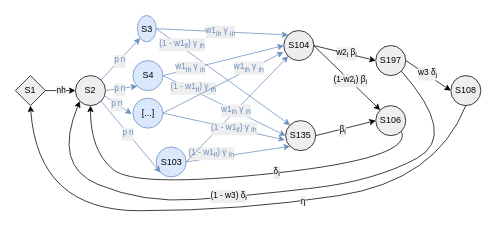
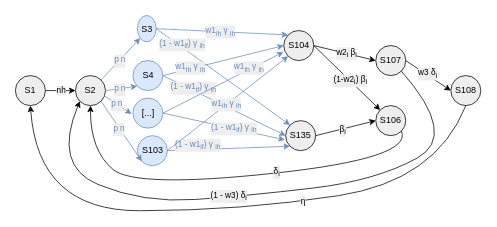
  <mxCell id="0" />
  <mxCell id="1" parent="0" />
- <mxCell id="2" value="S1" style="rhombus;whiteSpace=wrap;html=1;aspect=fixed;strokeColor=#000000;fillColor=#EEEEEE;labelBackgroundColor=#EEEEEE;" vertex="1" parent="1"><mxGeometry x="20" y="100" width="40" height="40" as="geometry" /></mxCell>
+ <mxCell id="2" value="S1" style="ellipse;whiteSpace=wrap;html=1;aspect=fixed;strokeColor=#000000;fillColor=#EEEEEE;labelBackgroundColor=#EEEEEE;" vertex="1" parent="1"><mxGeometry x="20" y="100" width="40" height="40" as="geometry" /></mxCell>
  <mxCell id="3" value="S2" style="ellipse;whiteSpace=wrap;html=1;aspect=fixed;strokeColor=#000000;fillColor=#EEEEEE;labelBackgroundColor=#EEEEEE;" vertex="1" parent="1"><mxGeometry x="100" y="100" width="40" height="40" as="geometry" /></mxCell>
  <mxCell id="4" value="&lt;font&gt;S3&lt;/font&gt;" style="ellipse;whiteSpace=wrap;html=1;aspect=fixed;strokeColor=#6c8ebf;fillColor=#dae8fc;" vertex="1" parent="1"><mxGeometry x="182.5" y="20" width="25" height="35" as="geometry" /></mxCell>
  <mxCell id="5" value="S104" style="ellipse;whiteSpace=wrap;html=1;aspect=fixed;strokeColor=#000000;fillColor=#EEEEEE;" vertex="1" parent="1"><mxGeometry x="377.5" y="40" width="40" height="40" as="geometry" /></mxCell>
  <mxCell id="6" value="S135" style="ellipse;whiteSpace=wrap;html=1;aspect=fixed;strokeColor=#000000;fillColor=#EEEEEE;labelBackgroundColor=#EEEEEE;" vertex="1" parent="1"><mxGeometry x="380" y="160" width="40" height="40" as="geometry" /></mxCell>
- <mxCell id="7" value="S197" style="ellipse;whiteSpace=wrap;html=1;aspect=fixed;strokeColor=#000000;fillColor=#EEEEEE;" vertex="1" parent="1"><mxGeometry x="500" y="60" width="40" height="40" as="geometry" /></mxCell>
+ <mxCell id="7" value="S107" style="ellipse;whiteSpace=wrap;html=1;aspect=fixed;strokeColor=#000000;fillColor=#EEEEEE;" vertex="1" parent="1"><mxGeometry x="500" y="60" width="40" height="40" as="geometry" /></mxCell>
  <mxCell id="8" value="S106" style="ellipse;whiteSpace=wrap;html=1;aspect=fixed;strokeColor=#000000;fillColor=#EEEEEE;labelBackgroundColor=#EEEEEE;" vertex="1" parent="1"><mxGeometry x="500" y="140" width="40" height="40" as="geometry" /></mxCell>
  <mxCell id="9" value="S108" style="ellipse;whiteSpace=wrap;html=1;aspect=fixed;strokeColor=#000000;fillColor=#EEEEEE;labelBackgroundColor=#EEEEEE;" vertex="1" parent="1"><mxGeometry x="600" y="100" width="40" height="40" as="geometry" /></mxCell>
  <mxCell id="10" value="" style="endArrow=classic;html=1;rounded=0;exitX=1;exitY=0.5;exitDx=0;exitDy=0;entryX=0;entryY=0.5;entryDx=0;entryDy=0;labelBackgroundColor=#EEEEEE;" edge="1" parent="1" source="2" target="3"><mxGeometry width="50" height="50" relative="1" as="geometry"><mxPoint x="340" y="140" as="sourcePoint" /><mxPoint x="390" y="90" as="targetPoint" /></mxGeometry></mxCell>
  <mxCell id="11" value="nh" style="edgeLabel;html=1;align=center;verticalAlign=middle;resizable=0;points=[];labelBackgroundColor=#EEEEEE;" vertex="1" connectable="0" parent="10"><mxGeometry x="-0.002" y="1" relative="1" as="geometry"><mxPoint as="offset" /></mxGeometry></mxCell>
  <mxCell id="12" value="" style="endArrow=classic;html=1;rounded=0;exitX=1;exitY=0;exitDx=0;exitDy=0;entryX=0;entryY=1;entryDx=0;entryDy=0;fillColor=#dae8fc;strokeColor=#6c8ebf;labelBackgroundColor=#EEEEEE;" edge="1" parent="1" source="3" target="4"><mxGeometry width="50" height="50" relative="1" as="geometry"><mxPoint x="30" y="130" as="sourcePoint" /><mxPoint x="110" y="130" as="targetPoint" /></mxGeometry></mxCell>
  <mxCell id="13" value="&lt;font&gt;p&lt;sub style=&quot;&quot;&gt;&amp;nbsp;&lt;/sub&gt;n&lt;/font&gt;" style="edgeLabel;html=1;align=center;verticalAlign=middle;resizable=0;points=[];labelBackgroundColor=#EEEEEE;fontColor=#6A8CBD;" vertex="1" connectable="0" parent="12"><mxGeometry x="-0.089" y="-1" relative="1" as="geometry"><mxPoint as="offset" /></mxGeometry></mxCell>
  <mxCell id="14" value="" style="endArrow=classic;html=1;rounded=0;exitX=1;exitY=0.5;exitDx=0;exitDy=0;entryX=0;entryY=0;entryDx=0;entryDy=0;fillColor=#dae8fc;strokeColor=#6c8ebf;labelBackgroundColor=#EEEEEE;" edge="1" parent="1" source="4" target="6"><mxGeometry width="50" height="50" relative="1" as="geometry"><mxPoint x="273" y="90" as="sourcePoint" /><mxPoint x="390" y="170" as="targetPoint" /></mxGeometry></mxCell>
  <mxCell id="15" value="&lt;span style=&quot;&quot;&gt;&lt;span style=&quot;&quot;&gt;(1 - w1&lt;/span&gt;&lt;sub style=&quot;&quot;&gt;if&lt;/sub&gt;&lt;span style=&quot;&quot;&gt;) γ&lt;/span&gt;&lt;span style=&quot;&quot;&gt;&amp;nbsp;&lt;/span&gt;&lt;sub style=&quot;&quot;&gt;ih&lt;/sub&gt;&lt;/span&gt;" style="edgeLabel;html=1;align=center;verticalAlign=middle;resizable=0;points=[];labelBackgroundColor=#EEEEEE;fontColor=#6A8CBD;" vertex="1" connectable="0" parent="14"><mxGeometry x="-0.424" relative="1" as="geometry"><mxPoint x="-17" y="-16" as="offset" /></mxGeometry></mxCell>
  <mxCell id="16" value="" style="endArrow=classic;html=1;rounded=0;exitX=1;exitY=0.5;exitDx=0;exitDy=0;entryX=0;entryY=0;entryDx=0;entryDy=0;fillColor=#dae8fc;strokeColor=#6c8ebf;labelBackgroundColor=#EEEEEE;" edge="1" parent="1" source="4" target="5"><mxGeometry width="50" height="50" relative="1" as="geometry"><mxPoint x="233" y="10" as="sourcePoint" /><mxPoint x="396" y="156" as="targetPoint" /></mxGeometry></mxCell>
  <mxCell id="17" value="&lt;span style=&quot;&quot;&gt;&lt;span style=&quot;&quot;&gt;w1&lt;/span&gt;&lt;sub style=&quot;&quot;&gt;ih&lt;/sub&gt;&lt;span style=&quot;&quot;&gt;&amp;nbsp;γ&lt;/span&gt;&lt;span style=&quot;&quot;&gt;&amp;nbsp;&lt;/span&gt;&lt;sub style=&quot;&quot;&gt;ih&lt;/sub&gt;&lt;/span&gt;" style="edgeLabel;html=1;align=center;verticalAlign=middle;resizable=0;points=[];labelBackgroundColor=#EEEEEE;fontColor=#6A8CBD;" vertex="1" connectable="0" parent="16"><mxGeometry x="-0.033" relative="1" as="geometry"><mxPoint as="offset" /></mxGeometry></mxCell>
  <mxCell id="18" value="" style="endArrow=classic;html=1;rounded=0;exitX=1;exitY=0.5;exitDx=0;exitDy=0;entryX=0;entryY=0.5;entryDx=0;entryDy=0;labelBackgroundColor=#EEEEEE;" edge="1" parent="1" source="6" target="8"><mxGeometry width="50" height="50" relative="1" as="geometry"><mxPoint x="440" y="239.6" as="sourcePoint" /><mxPoint x="557" y="239.6" as="targetPoint" /></mxGeometry></mxCell>
  <mxCell id="19" value="&lt;span style=&quot;&quot;&gt;β&lt;/span&gt;&lt;sub&gt;i&lt;/sub&gt;" style="edgeLabel;html=1;align=center;verticalAlign=middle;resizable=0;points=[];labelBackgroundColor=#EEEEEE;" vertex="1" connectable="0" parent="18"><mxGeometry x="-0.132" y="-1" relative="1" as="geometry"><mxPoint as="offset" /></mxGeometry></mxCell>
  <mxCell id="20" value="" style="endArrow=classic;html=1;rounded=0;exitX=1;exitY=0.5;exitDx=0;exitDy=0;entryX=0;entryY=0.5;entryDx=0;entryDy=0;labelBackgroundColor=#EEEEEE;" edge="1" parent="1" source="5" target="7"><mxGeometry width="50" height="50" relative="1" as="geometry"><mxPoint x="420" y="79.6" as="sourcePoint" /><mxPoint x="500" y="79.6" as="targetPoint" /></mxGeometry></mxCell>
  <mxCell id="21" value="&lt;span style=&quot;&quot;&gt;w2&lt;/span&gt;&lt;sub&gt;i&lt;/sub&gt;&lt;span style=&quot;&quot;&gt;&amp;nbsp;β&lt;/span&gt;&lt;sub&gt;i&lt;/sub&gt;&lt;span style=&quot;color: rgba(0, 0, 0, 0); font-family: monospace; font-size: 0px; text-align: start;&quot;&gt;%3CmxGraphModel%3E%3Croot%3E%3CmxCell%20id%3D%220%22%2F%3E%3CmxCell%20id%3D%221%22%20parent%3D%220%22%2F%3E%3CmxCell%20id%3D%222%22%20value%3D%22%22%20style%3D%22endArrow%3Dclassic%3Bhtml%3D1%3Brounded%3D0%3BexitX%3D0.544%3BexitY%3D0.995%3BexitDx%3D0%3BexitDy%3D0%3BexitPerimeter%3D0%3BentryX%3D0.498%3BentryY%3D0.043%3BentryDx%3D0%3BentryDy%3D0%3BentryPerimeter%3D0%3B%22%20edge%3D%221%22%20parent%3D%221%22%3E%3CmxGeometry%20width%3D%2250%22%20height%3D%2250%22%20relative%3D%221%22%20as%3D%22geometry%22%3E%3CmxPoint%20x%3D%22521%22%20y%3D%22480%22%20as%3D%22sourcePoint%22%2F%3E%3CmxPoint%20x%3D%22480%22%20y%3D%22571%22%20as%3D%22targetPoint%22%2F%3E%3C%2FmxGeometry%3E%3C%2FmxCell%3E%3CmxCell%20id%3D%223%22%20value%3D%22(pv%2C%26amp%3Bnbsp%3B%CE%B2%26lt%3Bsub%20style%3D%26quot%3B%26quot%3B%26gt%3Bi%26lt%3B%2Fsub%26gt%3B)%22%20style%3D%22edgeLabel%3Bhtml%3D1%3Balign%3Dcenter%3BverticalAlign%3Dmiddle%3Bresizable%3D0%3Bpoints%3D%5B%5D%3B%22%20vertex%3D%221%22%20connectable%3D%220%22%20parent%3D%222%22%3E%3CmxGeometry%20x%3D%22-0.006%22%20y%3D%22-1%22%20relative%3D%221%22%20as%3D%22geometry%22%3E%3CmxPoint%20x%3D%221%22%20y%3D%226%22%20as%3D%22offset%22%2F%3E%3C%2FmxGeometry%3E%3C%2FmxCell%3E%3C%2Froot%3E%3C%2FmxGraphModel%3E&lt;/span&gt;" style="edgeLabel;html=1;align=center;verticalAlign=middle;resizable=0;points=[];labelBackgroundColor=#EEEEEE;" vertex="1" connectable="0" parent="20"><mxGeometry x="0.042" relative="1" as="geometry"><mxPoint as="offset" /></mxGeometry></mxCell>
  <mxCell id="22" value="" style="endArrow=classic;html=1;rounded=0;exitX=1;exitY=0.5;exitDx=0;exitDy=0;entryX=0;entryY=0;entryDx=0;entryDy=0;labelBackgroundColor=#EEEEEE;" edge="1" parent="1" source="5" target="8"><mxGeometry width="50" height="50" relative="1" as="geometry"><mxPoint x="430" y="90" as="sourcePoint" /><mxPoint x="510" y="90" as="targetPoint" /></mxGeometry></mxCell>
  <mxCell id="23" value="&lt;span style=&quot;&quot;&gt;(1-w2&lt;/span&gt;&lt;sub&gt;i&lt;/sub&gt;&lt;span style=&quot;&quot;&gt;) β&lt;/span&gt;&lt;sub&gt;i&lt;/sub&gt;&lt;span style=&quot;color: rgba(0, 0, 0, 0); font-family: monospace; font-size: 0px; text-align: start;&quot;&gt;%3CmxGraphModel%3E%3Croot%3E%3CmxCell%20id%3D%220%22%2F%3E%3CmxCell%20id%3D%221%22%20parent%3D%220%22%2F%3E%3CmxCell%20id%3D%222%22%20value%3D%22%22%20style%3D%22endArrow%3Dclassic%3Bhtml%3D1%3Brounded%3D0%3BexitX%3D0.544%3BexitY%3D0.995%3BexitDx%3D0%3BexitDy%3D0%3BexitPerimeter%3D0%3BentryX%3D0.498%3BentryY%3D0.043%3BentryDx%3D0%3BentryDy%3D0%3BentryPerimeter%3D0%3B%22%20edge%3D%221%22%20parent%3D%221%22%3E%3CmxGeometry%20width%3D%2250%22%20height%3D%2250%22%20relative%3D%221%22%20as%3D%22geometry%22%3E%3CmxPoint%20x%3D%22521%22%20y%3D%22480%22%20as%3D%22sourcePoint%22%2F%3E%3CmxPoint%20x%3D%22480%22%20y%3D%22571%22%20as%3D%22targetPoint%22%2F%3E%3C%2FmxGeometry%3E%3C%2FmxCell%3E%3CmxCell%20id%3D%223%22%20value%3D%22(pv%2C%26amp%3Bnbsp%3B%CE%B2%26lt%3Bsub%20style%3D%26quot%3B%26quot%3B%26gt%3Bi%26lt%3B%2Fsub%26gt%3B)%22%20style%3D%22edgeLabel%3Bhtml%3D1%3Balign%3Dcenter%3BverticalAlign%3Dmiddle%3Bresizable%3D0%3Bpoints%3D%5B%5D%3B%22%20vertex%3D%221%22%20connectable%3D%220%22%20parent%3D%222%22%3E%3CmxGeometry%20x%3D%22-0.006%22%20y%3D%22-1%22%20relative%3D%221%22%20as%3D%22geometry%22%3E%3CmxPoint%20x%3D%221%22%20y%3D%226%22%20as%3D%22offset%22%2F%3E%3C%2FmxGeometry%3E%3C%2FmxCell%3E%3C%2Froot%3E%3C%2FmxGraphModel%&lt;/span&gt;" style="edgeLabel;html=1;align=center;verticalAlign=middle;resizable=0;points=[];labelBackgroundColor=#EEEEEE;" vertex="1" connectable="0" parent="22"><mxGeometry x="0.095" relative="1" as="geometry"><mxPoint as="offset" /></mxGeometry></mxCell>
  <mxCell id="24" value="" style="endArrow=classic;html=1;rounded=0;exitX=1;exitY=0.5;exitDx=0;exitDy=0;entryX=0;entryY=0.5;entryDx=0;entryDy=0;labelBackgroundColor=#EEEEEE;" edge="1" parent="1" source="7" target="9"><mxGeometry width="50" height="50" relative="1" as="geometry"><mxPoint x="430" y="90" as="sourcePoint" /><mxPoint x="516" y="156" as="targetPoint" /></mxGeometry></mxCell>
  <mxCell id="25" value="&lt;span style=&quot;&quot;&gt;w3&amp;nbsp;δ&lt;sub&gt;i&lt;/sub&gt;&lt;/span&gt;" style="edgeLabel;html=1;align=center;verticalAlign=middle;resizable=0;points=[];labelBackgroundColor=#EEEEEE;" vertex="1" connectable="0" parent="24"><mxGeometry x="-0.089" y="1" relative="1" as="geometry"><mxPoint as="offset" /></mxGeometry></mxCell>
  <mxCell id="26" value="" style="curved=1;endArrow=classic;html=1;rounded=0;entryX=0.5;entryY=1;entryDx=0;entryDy=0;exitX=0.5;exitY=1;exitDx=0;exitDy=0;labelBackgroundColor=#EEEEEE;" edge="1" parent="1" source="9" target="2"><mxGeometry width="50" height="50" relative="1" as="geometry"><mxPoint x="340" y="287" as="sourcePoint" /><mxPoint x="50" y="170" as="targetPoint" /><Array as="points"><mxPoint x="580" y="240" /><mxPoint x="320" y="280" /><mxPoint x="50" y="280" /></Array></mxGeometry></mxCell>
  <mxCell id="27" value="&lt;span style=&quot;&quot;&gt;η&lt;/span&gt;" style="edgeLabel;html=1;align=center;verticalAlign=middle;resizable=0;points=[];labelBackgroundColor=#EEEEEE;" vertex="1" connectable="0" parent="26"><mxGeometry x="-0.266" y="-1" relative="1" as="geometry"><mxPoint as="offset" /></mxGeometry></mxCell>
  <mxCell id="28" value="" style="curved=1;endArrow=classic;html=1;rounded=0;entryX=0;entryY=1;entryDx=0;entryDy=0;exitX=1;exitY=1;exitDx=0;exitDy=0;labelBackgroundColor=#EEEEEE;" edge="1" parent="1" source="7" target="3"><mxGeometry width="50" height="50" relative="1" as="geometry"><mxPoint x="650" y="150" as="sourcePoint" /><mxPoint x="10" y="150" as="targetPoint" /><Array as="points"><mxPoint x="610" y="180" /><mxPoint x="500" y="240" /><mxPoint x="330" y="260" /><mxPoint x="190" y="270" /><mxPoint x="70" y="220" /></Array></mxGeometry></mxCell>
  <mxCell id="29" value="&lt;span style=&quot;&quot;&gt;(1 - w3) δ&lt;/span&gt;&lt;sub&gt;i&lt;/sub&gt;" style="edgeLabel;html=1;align=center;verticalAlign=middle;resizable=0;points=[];labelBackgroundColor=#EEEEEE;" vertex="1" connectable="0" parent="28"><mxGeometry x="0.131" y="-1" relative="1" as="geometry"><mxPoint as="offset" /></mxGeometry></mxCell>
  <mxCell id="30" value="" style="curved=1;endArrow=classic;html=1;rounded=0;entryX=0.5;entryY=1;entryDx=0;entryDy=0;exitX=1;exitY=1;exitDx=0;exitDy=0;labelBackgroundColor=#EEEEEE;" edge="1" parent="1" source="8" target="3"><mxGeometry width="50" height="50" relative="1" as="geometry"><mxPoint x="544" y="104" as="sourcePoint" /><mxPoint x="130" y="150" as="targetPoint" /><Array as="points"><mxPoint x="550" y="210" /><mxPoint x="180" y="250" /><mxPoint x="120" y="200" /></Array></mxGeometry></mxCell>
  <mxCell id="31" value="&lt;span style=&quot;&quot;&gt;δ&lt;/span&gt;&lt;sub&gt;i&lt;/sub&gt;" style="edgeLabel;html=1;align=center;verticalAlign=middle;resizable=0;points=[];labelBackgroundColor=#EEEEEE;" vertex="1" connectable="0" parent="30"><mxGeometry x="-0.187" y="-1" relative="1" as="geometry"><mxPoint as="offset" /></mxGeometry></mxCell>
  <mxCell id="32" value="&lt;font&gt;S4&lt;/font&gt;" style="ellipse;whiteSpace=wrap;html=1;aspect=fixed;strokeColor=#6c8ebf;fillColor=#dae8fc;" vertex="1" parent="1"><mxGeometry x="176.5" y="80" width="40" height="40" as="geometry" /></mxCell>
  <mxCell id="33" value="" style="endArrow=classic;html=1;rounded=0;exitX=1;exitY=0.5;exitDx=0;exitDy=0;entryX=0;entryY=1;entryDx=0;entryDy=0;fillColor=#dae8fc;strokeColor=#6c8ebf;labelBackgroundColor=#EEEEEE;" edge="1" parent="1" target="32" source="3"><mxGeometry width="50" height="50" relative="1" as="geometry"><mxPoint x="128" y="166" as="sourcePoint" /><mxPoint x="104" y="190" as="targetPoint" /></mxGeometry></mxCell>
  <mxCell id="34" value="&lt;font&gt;p&lt;sub style=&quot;&quot;&gt;&amp;nbsp;&lt;/sub&gt;n&lt;/font&gt;" style="edgeLabel;html=1;align=center;verticalAlign=middle;resizable=0;points=[];labelBackgroundColor=#EEEEEE;fontColor=#6A8CBD;" vertex="1" connectable="0" parent="33"><mxGeometry x="-0.089" y="-1" relative="1" as="geometry"><mxPoint as="offset" /></mxGeometry></mxCell>
  <mxCell id="35" value="" style="endArrow=classic;html=1;rounded=0;exitX=1;exitY=0.5;exitDx=0;exitDy=0;fillColor=#dae8fc;strokeColor=#6c8ebf;labelBackgroundColor=#EEEEEE;entryX=0;entryY=0.5;entryDx=0;entryDy=0;" edge="1" parent="1" source="32" target="6"><mxGeometry width="50" height="50" relative="1" as="geometry"><mxPoint x="267" y="150" as="sourcePoint" /><mxPoint x="380" y="226" as="targetPoint" /></mxGeometry></mxCell>
  <mxCell id="36" value="&lt;span style=&quot;&quot;&gt;&lt;span style=&quot;&quot;&gt;(1 - w1&lt;/span&gt;&lt;sub style=&quot;&quot;&gt;if&lt;/sub&gt;&lt;span style=&quot;&quot;&gt;) γ&lt;/span&gt;&lt;span style=&quot;&quot;&gt;&amp;nbsp;&lt;/span&gt;&lt;sub style=&quot;&quot;&gt;ih&lt;/sub&gt;&lt;/span&gt;" style="edgeLabel;html=1;align=center;verticalAlign=middle;resizable=0;points=[];labelBackgroundColor=#EEEEEE;fontColor=#6A8CBD;" vertex="1" connectable="0" parent="35"><mxGeometry x="-0.424" relative="1" as="geometry"><mxPoint x="-7" y="-6" as="offset" /></mxGeometry></mxCell>
  <mxCell id="37" value="" style="endArrow=classic;html=1;rounded=0;exitX=1;exitY=0.5;exitDx=0;exitDy=0;entryX=0;entryY=0.5;entryDx=0;entryDy=0;fillColor=#dae8fc;strokeColor=#6c8ebf;labelBackgroundColor=#EEEEEE;" edge="1" parent="1" source="32" target="5"><mxGeometry width="50" height="50" relative="1" as="geometry"><mxPoint x="227" y="70" as="sourcePoint" /><mxPoint x="377" y="106" as="targetPoint" /></mxGeometry></mxCell>
  <mxCell id="38" value="&lt;span style=&quot;&quot;&gt;&lt;span style=&quot;&quot;&gt;w1&lt;/span&gt;&lt;sub style=&quot;&quot;&gt;ih&lt;/sub&gt;&lt;span style=&quot;&quot;&gt;&amp;nbsp;γ&lt;/span&gt;&lt;span style=&quot;&quot;&gt;&amp;nbsp;&lt;/span&gt;&lt;sub style=&quot;&quot;&gt;ih&lt;/sub&gt;&lt;/span&gt;" style="edgeLabel;html=1;align=center;verticalAlign=middle;resizable=0;points=[];labelBackgroundColor=#EEEEEE;fontColor=#6A8CBD;" vertex="1" connectable="0" parent="37"><mxGeometry x="-0.033" relative="1" as="geometry"><mxPoint x="-42" y="9" as="offset" /></mxGeometry></mxCell>
- <mxCell id="39" value="&lt;font&gt;S103&lt;/font&gt;" style="ellipse;whiteSpace=wrap;html=1;aspect=fixed;strokeColor=#6c8ebf;fillColor=#dae8fc;" vertex="1" parent="1"><mxGeometry x="207.5" y="195" width="40" height="40" as="geometry" /></mxCell>
+ <mxCell id="39" value="&lt;font&gt;S103&lt;/font&gt;" style="ellipse;whiteSpace=wrap;html=1;aspect=fixed;strokeColor=#6c8ebf;fillColor=#dae8fc;" vertex="1" parent="1"><mxGeometry x="182.5" y="180" width="40" height="40" as="geometry" /></mxCell>
  <mxCell id="40" value="" style="endArrow=classic;html=1;rounded=0;exitX=1;exitY=1;exitDx=0;exitDy=0;entryX=0;entryY=1;entryDx=0;entryDy=0;fillColor=#dae8fc;strokeColor=#6c8ebf;labelBackgroundColor=#EEEEEE;" edge="1" parent="1" target="39" source="3"><mxGeometry width="50" height="50" relative="1" as="geometry"><mxPoint x="134" y="266" as="sourcePoint" /><mxPoint x="110" y="290" as="targetPoint" /></mxGeometry></mxCell>
  <mxCell id="41" value="&lt;font&gt;p&lt;sub style=&quot;&quot;&gt;&amp;nbsp;&lt;/sub&gt;n&lt;/font&gt;" style="edgeLabel;html=1;align=center;verticalAlign=middle;resizable=0;points=[];labelBackgroundColor=#EEEEEE;fontColor=#6A8CBD;" vertex="1" connectable="0" parent="40"><mxGeometry x="-0.089" y="-1" relative="1" as="geometry"><mxPoint as="offset" /></mxGeometry></mxCell>
  <mxCell id="42" value="" style="endArrow=classic;html=1;rounded=0;exitX=1;exitY=0.5;exitDx=0;exitDy=0;entryX=0;entryY=1;entryDx=0;entryDy=0;fillColor=#dae8fc;strokeColor=#6c8ebf;labelBackgroundColor=#EEEEEE;" edge="1" parent="1" source="39" target="6"><mxGeometry width="50" height="50" relative="1" as="geometry"><mxPoint x="273" y="250" as="sourcePoint" /><mxPoint x="386" y="326" as="targetPoint" /></mxGeometry></mxCell>
  <mxCell id="43" value="&lt;span style=&quot;&quot;&gt;&lt;span style=&quot;&quot;&gt;(1 - w1&lt;/span&gt;&lt;sub style=&quot;&quot;&gt;if&lt;/sub&gt;&lt;span style=&quot;&quot;&gt;) γ&lt;/span&gt;&lt;span style=&quot;&quot;&gt;&amp;nbsp;&lt;/span&gt;&lt;sub style=&quot;&quot;&gt;ih&lt;/sub&gt;&lt;/span&gt;" style="edgeLabel;html=1;align=center;verticalAlign=middle;resizable=0;points=[];labelBackgroundColor=#EEEEEE;fontColor=#6A8CBD;" vertex="1" connectable="0" parent="42"><mxGeometry x="-0.424" relative="1" as="geometry"><mxPoint x="-7" y="-6" as="offset" /></mxGeometry></mxCell>
  <mxCell id="44" value="" style="endArrow=classic;html=1;rounded=0;exitX=1;exitY=0.5;exitDx=0;exitDy=0;entryX=0;entryY=1;entryDx=0;entryDy=0;fillColor=#dae8fc;strokeColor=#6c8ebf;labelBackgroundColor=#EEEEEE;" edge="1" parent="1" source="39" target="5"><mxGeometry width="50" height="50" relative="1" as="geometry"><mxPoint x="233" y="170" as="sourcePoint" /><mxPoint x="383" y="206" as="targetPoint" /></mxGeometry></mxCell>
  <mxCell id="45" value="&lt;span style=&quot;&quot;&gt;&lt;span style=&quot;&quot;&gt;w1&lt;/span&gt;&lt;sub style=&quot;&quot;&gt;ih&lt;/sub&gt;&lt;span style=&quot;&quot;&gt;&amp;nbsp;γ&lt;/span&gt;&lt;span style=&quot;&quot;&gt;&amp;nbsp;&lt;/span&gt;&lt;sub style=&quot;&quot;&gt;ih&lt;/sub&gt;&lt;/span&gt;" style="edgeLabel;html=1;align=center;verticalAlign=middle;resizable=0;points=[];labelBackgroundColor=#EEEEEE;fontColor=#6A8CBD;" vertex="1" connectable="0" parent="44"><mxGeometry x="-0.033" relative="1" as="geometry"><mxPoint as="offset" /></mxGeometry></mxCell>
  <mxCell id="46" value="&lt;font&gt;[...]&lt;/font&gt;" style="ellipse;whiteSpace=wrap;html=1;aspect=fixed;strokeColor=#6c8ebf;fillColor=#dae8fc;" vertex="1" parent="1"><mxGeometry x="176.5" y="130" width="40" height="40" as="geometry" /></mxCell>
  <mxCell id="47" value="" style="endArrow=classic;html=1;rounded=0;exitX=0.96;exitY=0.668;exitDx=0;exitDy=0;entryX=-0.043;entryY=0.529;entryDx=0;entryDy=0;fillColor=#dae8fc;strokeColor=#6c8ebf;labelBackgroundColor=#EEEEEE;entryPerimeter=0;exitPerimeter=0;" edge="1" parent="1" source="3" target="46"><mxGeometry width="50" height="50" relative="1" as="geometry"><mxPoint x="150" y="130" as="sourcePoint" /><mxPoint x="192" y="124" as="targetPoint" /></mxGeometry></mxCell>
  <mxCell id="48" value="&lt;font&gt;p&lt;sub style=&quot;&quot;&gt;&amp;nbsp;&lt;/sub&gt;n&lt;/font&gt;" style="edgeLabel;html=1;align=center;verticalAlign=middle;resizable=0;points=[];labelBackgroundColor=#EEEEEE;fontColor=#6A8CBD;" vertex="1" connectable="0" parent="47"><mxGeometry x="-0.089" y="-1" relative="1" as="geometry"><mxPoint as="offset" /></mxGeometry></mxCell>
  <mxCell id="49" value="" style="endArrow=classic;html=1;rounded=0;exitX=1;exitY=0.5;exitDx=0;exitDy=0;entryX=-0.013;entryY=0.717;entryDx=0;entryDy=0;fillColor=#dae8fc;strokeColor=#6c8ebf;labelBackgroundColor=#EEEEEE;entryPerimeter=0;" edge="1" parent="1" source="46" target="5"><mxGeometry width="50" height="50" relative="1" as="geometry"><mxPoint x="226" y="110" as="sourcePoint" /><mxPoint x="388" y="70" as="targetPoint" /></mxGeometry></mxCell>
  <mxCell id="50" value="&lt;span style=&quot;&quot;&gt;&lt;span style=&quot;&quot;&gt;w1&lt;/span&gt;&lt;sub style=&quot;&quot;&gt;ih&lt;/sub&gt;&lt;span style=&quot;&quot;&gt;&amp;nbsp;γ&lt;/span&gt;&lt;span style=&quot;&quot;&gt;&amp;nbsp;&lt;/span&gt;&lt;sub style=&quot;&quot;&gt;ih&lt;/sub&gt;&lt;/span&gt;" style="edgeLabel;html=1;align=center;verticalAlign=middle;resizable=0;points=[];labelBackgroundColor=#EEEEEE;fontColor=#6A8CBD;" vertex="1" connectable="0" parent="49"><mxGeometry x="-0.033" relative="1" as="geometry"><mxPoint x="36" y="-21" as="offset" /></mxGeometry></mxCell>
  <mxCell id="51" value="" style="endArrow=classic;html=1;rounded=0;exitX=1;exitY=0.5;exitDx=0;exitDy=0;fillColor=#dae8fc;strokeColor=#6c8ebf;labelBackgroundColor=#EEEEEE;entryX=-0.026;entryY=0.64;entryDx=0;entryDy=0;entryPerimeter=0;" edge="1" parent="1" source="46" target="6"><mxGeometry width="50" height="50" relative="1" as="geometry"><mxPoint x="226" y="110" as="sourcePoint" /><mxPoint x="390" y="190" as="targetPoint" /></mxGeometry></mxCell>
  <mxCell id="52" value="&lt;span style=&quot;&quot;&gt;&lt;span style=&quot;&quot;&gt;(1 - w1&lt;/span&gt;&lt;sub style=&quot;&quot;&gt;if&lt;/sub&gt;&lt;span style=&quot;&quot;&gt;) γ&lt;/span&gt;&lt;span style=&quot;&quot;&gt;&amp;nbsp;&lt;/span&gt;&lt;sub style=&quot;&quot;&gt;ih&lt;/sub&gt;&lt;/span&gt;" style="edgeLabel;html=1;align=center;verticalAlign=middle;resizable=0;points=[];labelBackgroundColor=#EEEEEE;fontColor=#6A8CBD;" vertex="1" connectable="0" parent="51"><mxGeometry x="-0.424" relative="1" as="geometry"><mxPoint x="47" y="10" as="offset" /></mxGeometry></mxCell>
